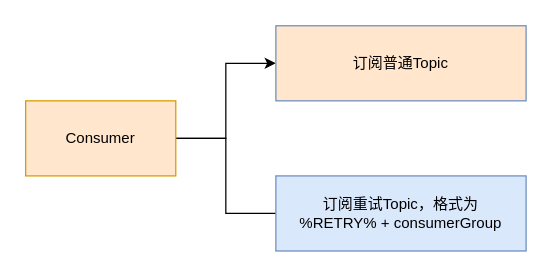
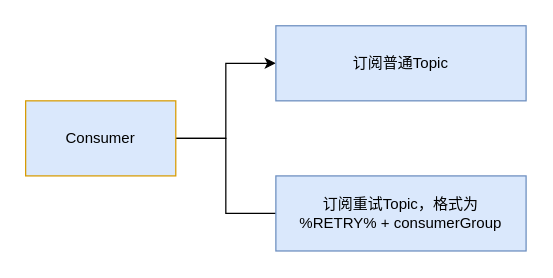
  <mxCell id="0" />
  <mxCell id="1" parent="0" />
  <mxCell id="2" style="edgeStyle=orthogonalEdgeStyle;rounded=0;orthogonalLoop=1;jettySize=auto;html=1;exitX=1;exitY=0.5;exitDx=0;exitDy=0;entryX=0;entryY=0.5;entryDx=0;entryDy=0;" edge="1" parent="1" source="4" target="5"><mxGeometry relative="1" as="geometry" /></mxCell>
  <mxCell id="3" style="edgeStyle=orthogonalEdgeStyle;rounded=0;orthogonalLoop=1;jettySize=auto;html=1;exitX=1;exitY=0.5;exitDx=0;exitDy=0;entryX=0;entryY=0.5;entryDx=0;entryDy=0;endArrow=none;" edge="1" parent="1" source="4" target="6"><mxGeometry relative="1" as="geometry" /></mxCell>
- <mxCell id="4" value="Consumer" style="rounded=0;whiteSpace=wrap;html=1;fillColor=#ffe6cc;strokeColor=#d79b00;" vertex="1" parent="1"><mxGeometry x="20" y="80" width="120" height="60" as="geometry" /></mxCell>
- <mxCell id="5" value="订阅普通Topic" style="rounded=0;whiteSpace=wrap;html=1;fillColor=#ffe6cc;strokeColor=#6c8ebf;" vertex="1" parent="1"><mxGeometry x="220" y="20" width="200" height="60" as="geometry" /></mxCell>
+ <mxCell id="4" value="Consumer" style="rounded=0;whiteSpace=wrap;html=1;fillColor=#dae8fc;strokeColor=#d79b00;" vertex="1" parent="1"><mxGeometry x="20" y="80" width="120" height="60" as="geometry" /></mxCell>
+ <mxCell id="5" value="订阅普通Topic" style="rounded=0;whiteSpace=wrap;html=1;fillColor=#dae8fc;strokeColor=#6c8ebf;" vertex="1" parent="1"><mxGeometry x="220" y="20" width="200" height="60" as="geometry" /></mxCell>
  <mxCell id="6" value="订阅重试Topic，格式为&lt;br&gt;%RETRY% + consumerGroup" style="rounded=0;whiteSpace=wrap;html=1;fillColor=#dae8fc;strokeColor=#6c8ebf;" vertex="1" parent="1"><mxGeometry x="220" y="140" width="200" height="60" as="geometry" /></mxCell>
